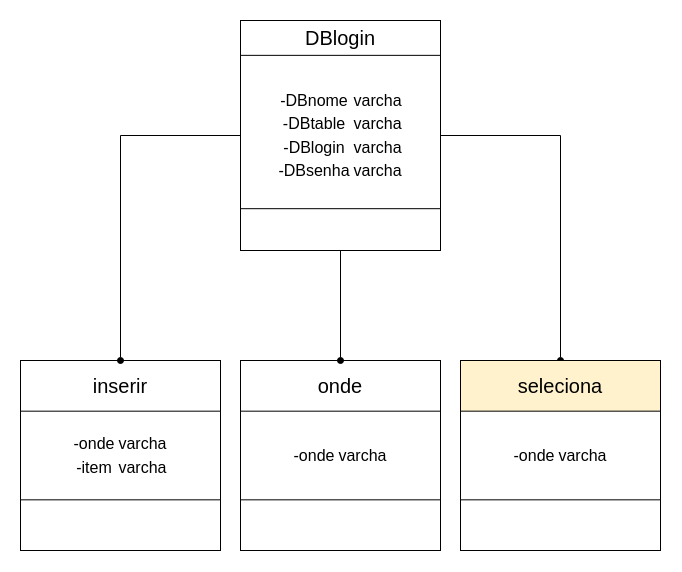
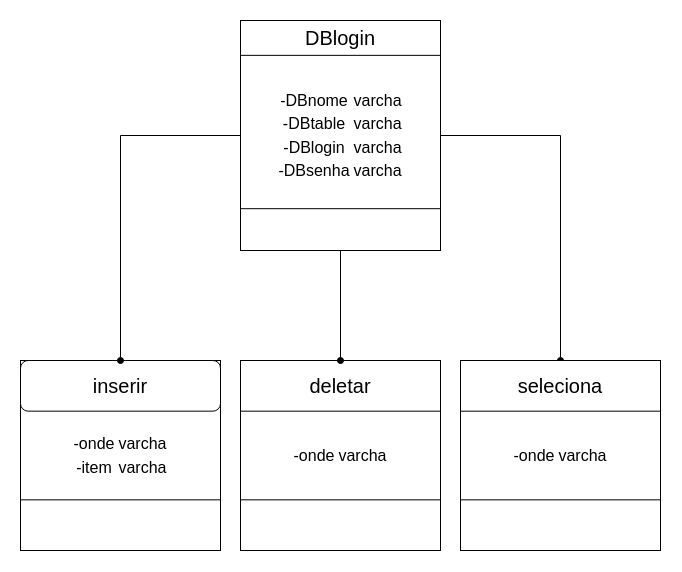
  <mxCell id="0" />
  <mxCell id="1" parent="0" />
  <mxCell id="2" style="edgeStyle=orthogonalEdgeStyle;rounded=0;orthogonalLoop=1;jettySize=auto;html=1;entryX=0.5;entryY=0;entryDx=0;entryDy=0;fontSize=16;endArrow=oval;endFill=1;exitX=1;exitY=0.5;exitDx=0;exitDy=0;" edge="1" parent="1" source="3" target="16"><mxGeometry relative="1" as="geometry" /></mxCell>
  <mxCell id="3" value="&lt;div style=&quot;text-align: left;&quot;&gt;&lt;span style=&quot;background-color: initial;&quot;&gt;&lt;/span&gt;&lt;/div&gt;&lt;table&gt;&lt;tbody&gt;&lt;tr&gt;&lt;td&gt;-DBnome&lt;/td&gt;&lt;td&gt;varcha&lt;/td&gt;&lt;/tr&gt;&lt;tr&gt;&lt;td&gt;-DBtable&lt;/td&gt;&lt;td&gt;varcha&lt;/td&gt;&lt;/tr&gt;&lt;tr&gt;&lt;td&gt;-DBlogin&lt;/td&gt;&lt;td&gt;varcha&lt;/td&gt;&lt;/tr&gt;&lt;tr&gt;&lt;td&gt;-DBsenha&lt;/td&gt;&lt;td&gt;varcha&lt;/td&gt;&lt;/tr&gt;&lt;/tbody&gt;&lt;/table&gt;" style="rounded=0;whiteSpace=wrap;html=1;container=1;fontSize=16;" vertex="1" parent="1"><mxGeometry x="240" y="20" width="200" height="230" as="geometry" /></mxCell>
  <mxCell id="4" value="" style="rounded=0;whiteSpace=wrap;html=1;container=1;" vertex="1" parent="3"><mxGeometry y="188.182" width="200" height="41.818" as="geometry" /></mxCell>
  <mxCell id="5" value="DBlogin" style="rounded=0;whiteSpace=wrap;html=1;container=1;fontSize=20;" vertex="1" parent="3"><mxGeometry width="200" height="34.848" as="geometry" /></mxCell>
  <mxCell id="6" value="&lt;div style=&quot;text-align: left;&quot;&gt;&lt;span style=&quot;background-color: initial;&quot;&gt;&lt;/span&gt;&lt;/div&gt;&lt;table&gt;&lt;tbody&gt;&lt;tr&gt;&lt;td&gt;-onde&lt;/td&gt;&lt;td&gt;varcha&lt;/td&gt;&lt;/tr&gt;&lt;tr&gt;&lt;td&gt;-item&lt;/td&gt;&lt;td&gt;varcha&lt;/td&gt;&lt;/tr&gt;&lt;/tbody&gt;&lt;/table&gt;" style="rounded=0;whiteSpace=wrap;html=1;container=1;fontSize=16;" vertex="1" parent="1"><mxGeometry x="20" y="360" width="200" height="190" as="geometry" /></mxCell>
  <mxCell id="7" value="" style="rounded=0;whiteSpace=wrap;html=1;container=1;fontSize=16;" vertex="1" parent="6"><mxGeometry y="139.333" width="200" height="50.667" as="geometry" /></mxCell>
- <mxCell id="8" value="inserir" style="rounded=0;whiteSpace=wrap;html=1;container=1;fontSize=20;" vertex="1" parent="6"><mxGeometry width="200" height="50.667" as="geometry" /></mxCell>
+ <mxCell id="8" value="inserir" style="whiteSpace=wrap;html=1;container=1;fontSize=20;rounded=1;" vertex="1" parent="6"><mxGeometry width="200" height="50.667" as="geometry" /></mxCell>
  <mxCell id="9" style="edgeStyle=orthogonalEdgeStyle;rounded=0;orthogonalLoop=1;jettySize=auto;html=1;entryX=0.5;entryY=0;entryDx=0;entryDy=0;fontSize=20;horizontal=1;endArrow=oval;endFill=1;exitX=0;exitY=0.5;exitDx=0;exitDy=0;" edge="1" parent="1" source="3" target="8"><mxGeometry relative="1" as="geometry" /></mxCell>
  <mxCell id="10" value="&lt;div style=&quot;text-align: left;&quot;&gt;&lt;span style=&quot;background-color: initial;&quot;&gt;&lt;/span&gt;&lt;/div&gt;&lt;table&gt;&lt;tbody&gt;&lt;tr&gt;&lt;td&gt;-onde&lt;/td&gt;&lt;td&gt;varcha&lt;/td&gt;&lt;/tr&gt;&lt;/tbody&gt;&lt;/table&gt;" style="rounded=0;whiteSpace=wrap;html=1;container=1;fontSize=16;" vertex="1" parent="1"><mxGeometry x="240" y="360" width="200" height="190" as="geometry" /></mxCell>
  <mxCell id="11" value="" style="rounded=0;whiteSpace=wrap;html=1;container=1;fontSize=16;" vertex="1" parent="10"><mxGeometry y="139.333" width="200" height="50.667" as="geometry" /></mxCell>
- <mxCell id="12" value="onde" style="rounded=0;whiteSpace=wrap;html=1;container=1;fontSize=20;" vertex="1" parent="10"><mxGeometry width="200" height="50.667" as="geometry" /></mxCell>
+ <mxCell id="12" value="deletar" style="rounded=0;whiteSpace=wrap;html=1;container=1;fontSize=20;" vertex="1" parent="10"><mxGeometry width="200" height="50.667" as="geometry" /></mxCell>
  <mxCell id="13" style="edgeStyle=orthogonalEdgeStyle;rounded=0;orthogonalLoop=1;jettySize=auto;html=1;entryX=0.5;entryY=0;entryDx=0;entryDy=0;fontSize=16;endArrow=oval;endFill=1;" edge="1" parent="1" source="4" target="12"><mxGeometry relative="1" as="geometry" /></mxCell>
  <mxCell id="14" value="&lt;div style=&quot;text-align: left;&quot;&gt;&lt;span style=&quot;background-color: initial;&quot;&gt;&lt;/span&gt;&lt;/div&gt;&lt;table&gt;&lt;tbody&gt;&lt;tr&gt;&lt;td&gt;-onde&lt;/td&gt;&lt;td&gt;varcha&lt;/td&gt;&lt;/tr&gt;&lt;/tbody&gt;&lt;/table&gt;" style="rounded=0;whiteSpace=wrap;html=1;container=1;fontSize=16;" vertex="1" parent="1"><mxGeometry x="460" y="360" width="200" height="190" as="geometry" /></mxCell>
  <mxCell id="15" value="" style="rounded=0;whiteSpace=wrap;html=1;container=1;fontSize=16;" vertex="1" parent="14"><mxGeometry y="139.333" width="200" height="50.667" as="geometry" /></mxCell>
- <mxCell id="16" value="seleciona" style="rounded=0;whiteSpace=wrap;html=1;container=1;fontSize=20;fillColor=#fff2cc;" vertex="1" parent="14"><mxGeometry width="200" height="50.667" as="geometry" /></mxCell>
+ <mxCell id="16" value="seleciona" style="rounded=0;whiteSpace=wrap;html=1;container=1;fontSize=20;" vertex="1" parent="14"><mxGeometry width="200" height="50.667" as="geometry" /></mxCell>
